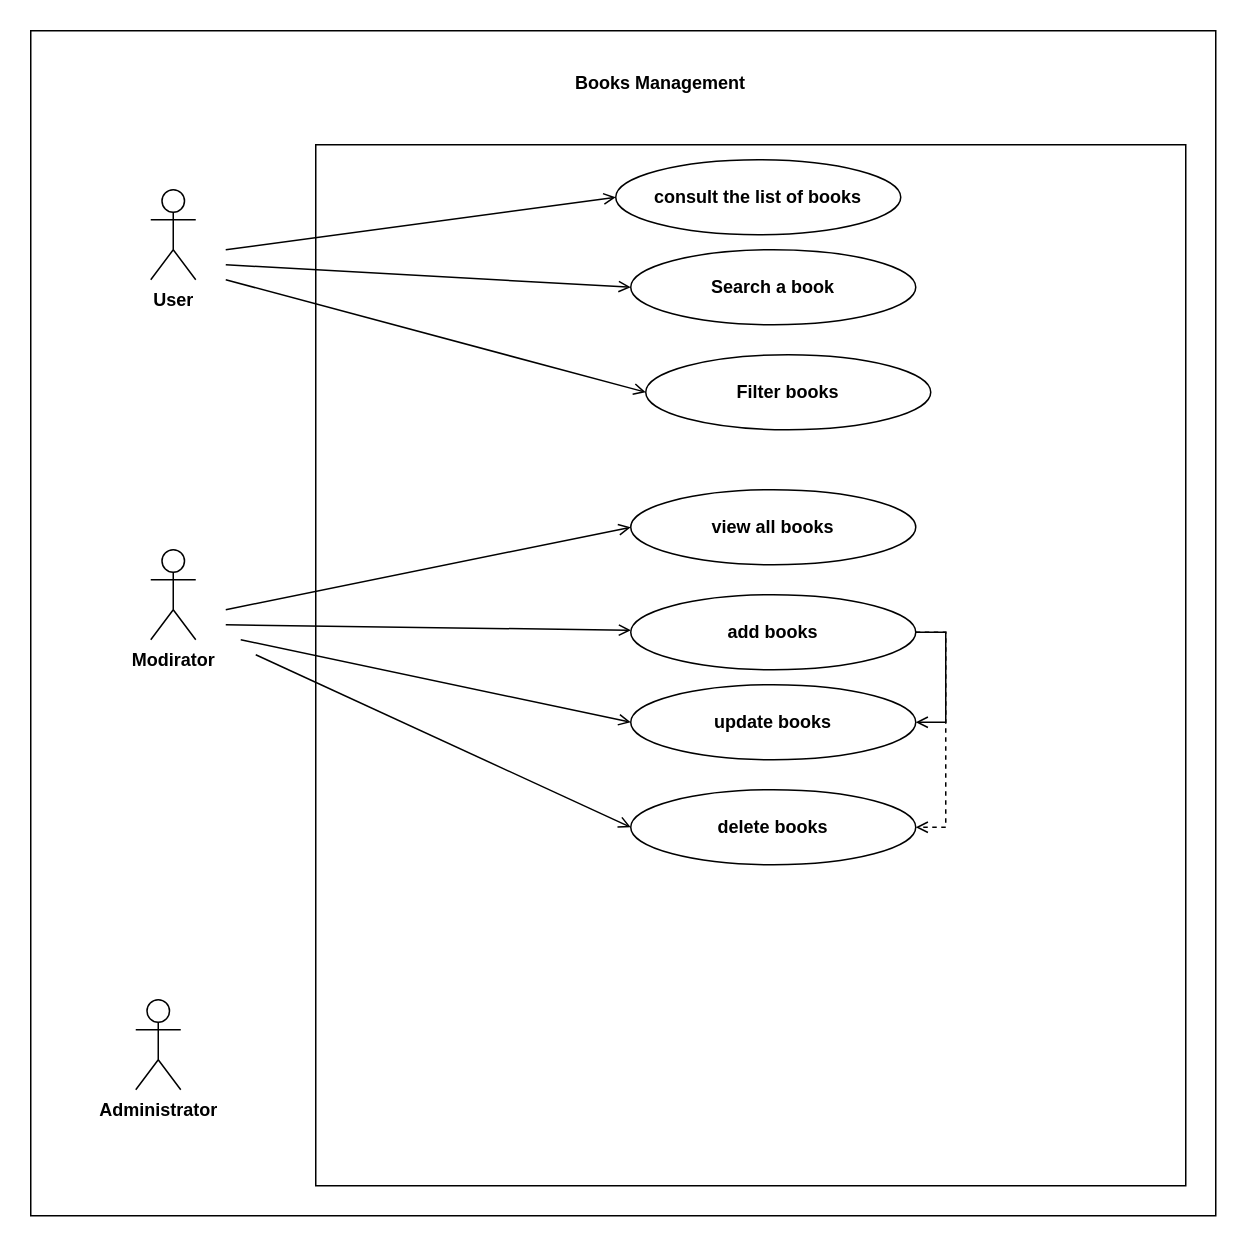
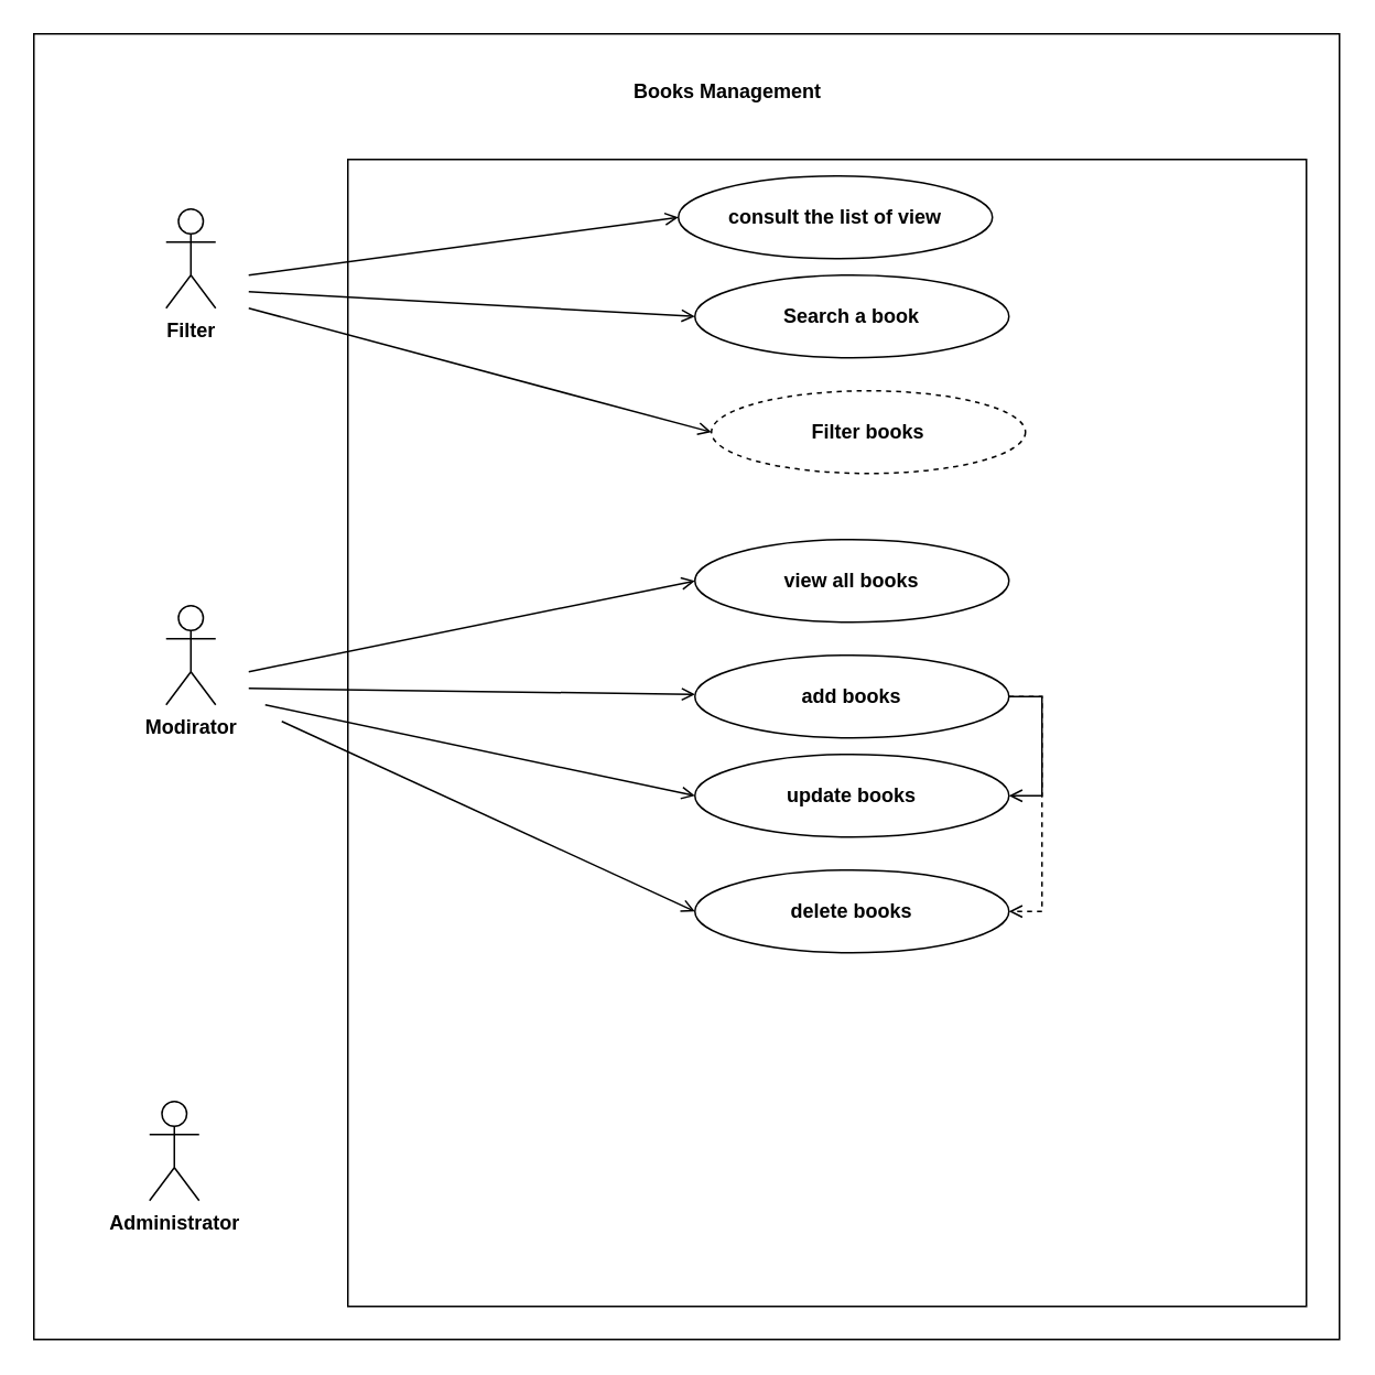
  <mxCell id="0" />
  <mxCell id="1" parent="0" />
  <mxCell id="2" value="" style="whiteSpace=wrap;html=1;aspect=fixed;fontStyle=1" vertex="1" parent="1"><mxGeometry x="20" y="20" width="790" height="790" as="geometry" /></mxCell>
  <mxCell id="3" value="Modirator" style="shape=umlActor;verticalLabelPosition=bottom;verticalAlign=top;html=1;fontStyle=1" vertex="1" parent="1"><mxGeometry x="100" y="366" width="30" height="60" as="geometry" /></mxCell>
- <mxCell id="4" value="User" style="shape=umlActor;verticalLabelPosition=bottom;verticalAlign=top;html=1;fontStyle=1" vertex="1" parent="1"><mxGeometry x="100" y="126" width="30" height="60" as="geometry" /></mxCell>
+ <mxCell id="4" value="Filter" style="shape=umlActor;verticalLabelPosition=bottom;verticalAlign=top;html=1;fontStyle=1" vertex="1" parent="1"><mxGeometry x="100" y="126" width="30" height="60" as="geometry" /></mxCell>
  <mxCell id="5" value="Administrator" style="shape=umlActor;verticalLabelPosition=bottom;verticalAlign=top;html=1;fontStyle=1" vertex="1" parent="1"><mxGeometry x="90" y="666" width="30" height="60" as="geometry" /></mxCell>
  <mxCell id="6" value="" style="rounded=0;whiteSpace=wrap;html=1;" vertex="1" parent="1"><mxGeometry x="210" y="96" width="580" height="694" as="geometry" /></mxCell>
- <mxCell id="7" value="consult the list of books" style="ellipse;whiteSpace=wrap;html=1;fontStyle=1" vertex="1" parent="1"><mxGeometry x="410" y="106" width="190" height="50" as="geometry" /></mxCell>
+ <mxCell id="7" value="consult the list of view" style="ellipse;whiteSpace=wrap;html=1;fontStyle=1" vertex="1" parent="1"><mxGeometry x="410" y="106" width="190" height="50" as="geometry" /></mxCell>
  <mxCell id="8" value="Search a book" style="ellipse;whiteSpace=wrap;html=1;fontStyle=1" vertex="1" parent="1"><mxGeometry x="420" y="166" width="190" height="50" as="geometry" /></mxCell>
- <mxCell id="9" value="Filter books" style="ellipse;whiteSpace=wrap;html=1;fontStyle=1" vertex="1" parent="1"><mxGeometry x="430" y="236" width="190" height="50" as="geometry" /></mxCell>
+ <mxCell id="9" value="Filter books" style="ellipse;whiteSpace=wrap;html=1;fontStyle=1;dashed=1;" vertex="1" parent="1"><mxGeometry x="430" y="236" width="190" height="50" as="geometry" /></mxCell>
  <mxCell id="10" value="delete books" style="ellipse;whiteSpace=wrap;html=1;fontStyle=1" vertex="1" parent="1"><mxGeometry x="420" y="526" width="190" height="50" as="geometry" /></mxCell>
  <mxCell id="11" value="view all books" style="ellipse;whiteSpace=wrap;html=1;fontStyle=1" vertex="1" parent="1"><mxGeometry x="420" y="326" width="190" height="50" as="geometry" /></mxCell>
  <mxCell id="12" style="edgeStyle=orthogonalEdgeStyle;rounded=0;orthogonalLoop=1;jettySize=auto;html=1;entryX=1;entryY=0.5;entryDx=0;entryDy=0;exitX=1;exitY=0.5;exitDx=0;exitDy=0;endArrow=open;endFill=0;dashed=0;" edge="1" parent="1" source="14" target="15"><mxGeometry relative="1" as="geometry" /></mxCell>
  <mxCell id="13" style="edgeStyle=orthogonalEdgeStyle;rounded=0;orthogonalLoop=1;jettySize=auto;html=1;exitX=1;exitY=0.5;exitDx=0;exitDy=0;entryX=1;entryY=0.5;entryDx=0;entryDy=0;dashed=1;endArrow=open;endFill=0;" edge="1" parent="1" source="14" target="10"><mxGeometry relative="1" as="geometry" /></mxCell>
  <mxCell id="14" value="add books" style="ellipse;whiteSpace=wrap;html=1;fontStyle=1" vertex="1" parent="1"><mxGeometry x="420" y="396" width="190" height="50" as="geometry" /></mxCell>
  <mxCell id="15" value="update books" style="ellipse;whiteSpace=wrap;html=1;fontStyle=1" vertex="1" parent="1"><mxGeometry x="420" y="456" width="190" height="50" as="geometry" /></mxCell>
  <mxCell id="16" value="" style="endArrow=open;html=1;rounded=0;entryX=0;entryY=0.5;entryDx=0;entryDy=0;endFill=0;" edge="1" parent="1" target="11"><mxGeometry width="50" height="50" relative="1" as="geometry"><mxPoint x="150" y="406" as="sourcePoint" /><mxPoint x="430" y="466" as="targetPoint" /></mxGeometry></mxCell>
  <mxCell id="17" value="" style="endArrow=open;html=1;rounded=0;endFill=0;" edge="1" parent="1" target="14"><mxGeometry width="50" height="50" relative="1" as="geometry"><mxPoint x="150" y="416" as="sourcePoint" /><mxPoint x="430" y="361" as="targetPoint" /></mxGeometry></mxCell>
  <mxCell id="18" value="" style="endArrow=open;html=1;rounded=0;endFill=0;entryX=0;entryY=0.5;entryDx=0;entryDy=0;" edge="1" parent="1" target="15"><mxGeometry width="50" height="50" relative="1" as="geometry"><mxPoint x="160" y="426" as="sourcePoint" /><mxPoint x="430" y="430" as="targetPoint" /></mxGeometry></mxCell>
  <mxCell id="19" value="" style="endArrow=open;html=1;rounded=0;endFill=0;entryX=0;entryY=0.5;entryDx=0;entryDy=0;" edge="1" parent="1" target="10"><mxGeometry width="50" height="50" relative="1" as="geometry"><mxPoint x="170" y="436" as="sourcePoint" /><mxPoint x="440" y="440" as="targetPoint" /></mxGeometry></mxCell>
  <mxCell id="20" value="" style="endArrow=open;html=1;rounded=0;entryX=0;entryY=0.5;entryDx=0;entryDy=0;endFill=0;" edge="1" parent="1" target="9"><mxGeometry width="50" height="50" relative="1" as="geometry"><mxPoint x="150" y="186" as="sourcePoint" /><mxPoint x="430" y="361" as="targetPoint" /></mxGeometry></mxCell>
  <mxCell id="21" value="" style="endArrow=open;html=1;rounded=0;entryX=0;entryY=0.5;entryDx=0;entryDy=0;endFill=0;" edge="1" parent="1" target="8"><mxGeometry width="50" height="50" relative="1" as="geometry"><mxPoint x="150" y="176" as="sourcePoint" /><mxPoint x="440" y="271" as="targetPoint" /></mxGeometry></mxCell>
  <mxCell id="22" value="" style="endArrow=open;html=1;rounded=0;entryX=0;entryY=0.5;entryDx=0;entryDy=0;endFill=0;" edge="1" parent="1" target="7"><mxGeometry width="50" height="50" relative="1" as="geometry"><mxPoint x="150" y="166" as="sourcePoint" /><mxPoint x="430" y="201" as="targetPoint" /></mxGeometry></mxCell>
  <mxCell id="23" value="Books Management" style="text;html=1;strokeColor=none;fillColor=none;align=center;verticalAlign=middle;whiteSpace=wrap;rounded=0;fontStyle=1" vertex="1" parent="1"><mxGeometry x="350" y="40" width="180" height="30" as="geometry" /></mxCell>
